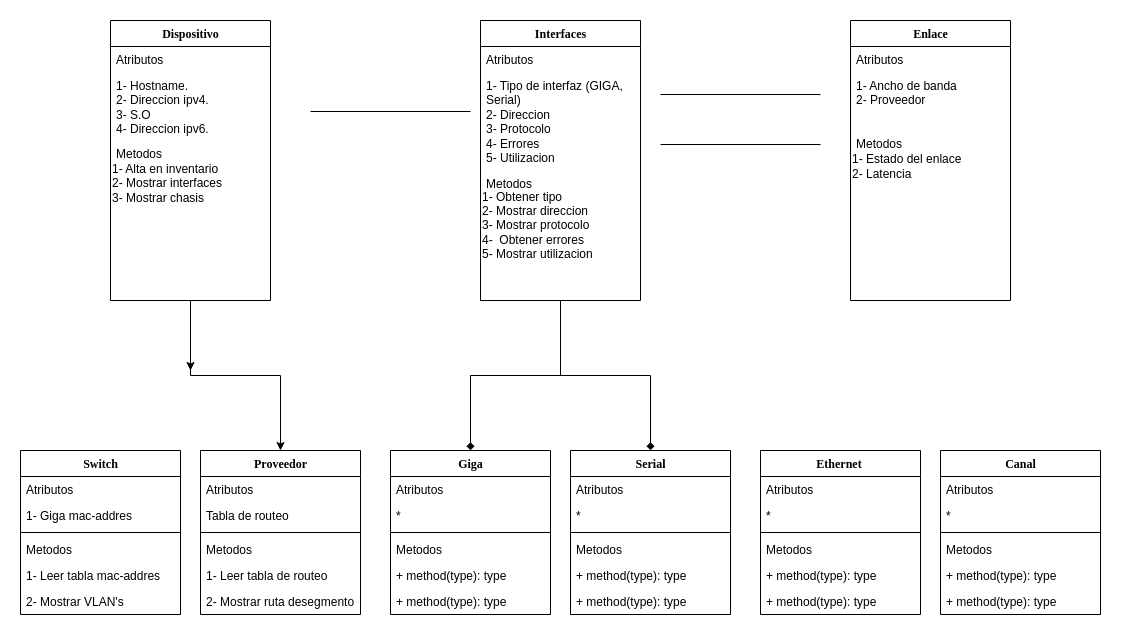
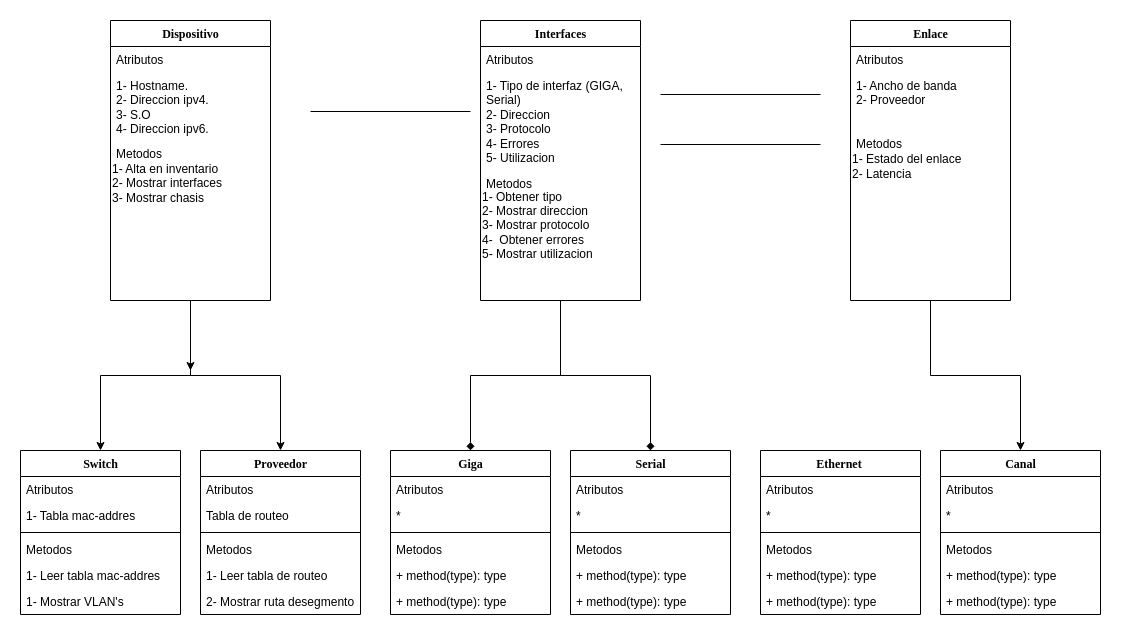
  <mxCell id="0" />
  <mxCell id="1" parent="0" />
  <mxCell id="2" style="edgeStyle=orthogonalEdgeStyle;rounded=0;orthogonalLoop=1;jettySize=auto;html=1;exitX=0.5;exitY=1;exitDx=0;exitDy=0;entryX=0.5;entryY=0;entryDx=0;entryDy=0;" parent="1" source="8" target="24" edge="1"><mxGeometry relative="1" as="geometry" /></mxCell>
+ <mxCell id="3" style="edgeStyle=orthogonalEdgeStyle;rounded=0;orthogonalLoop=1;jettySize=auto;html=1;exitX=0.5;exitY=1;exitDx=0;exitDy=0;" parent="1" source="8" target="31" edge="1"><mxGeometry relative="1" as="geometry" /></mxCell>
  <mxCell id="4" style="edgeStyle=orthogonalEdgeStyle;rounded=0;orthogonalLoop=1;jettySize=auto;html=1;exitX=0.5;exitY=1;exitDx=0;exitDy=0;entryX=0.5;entryY=0;entryDx=0;entryDy=0;endArrow=diamond;" parent="1" source="13" target="38" edge="1"><mxGeometry relative="1" as="geometry" /></mxCell>
  <mxCell id="5" style="edgeStyle=orthogonalEdgeStyle;rounded=0;orthogonalLoop=1;jettySize=auto;html=1;exitX=0.5;exitY=1;exitDx=0;exitDy=0;entryX=0.5;entryY=0;entryDx=0;entryDy=0;endArrow=diamond;" parent="1" source="13" target="45" edge="1"><mxGeometry relative="1" as="geometry" /></mxCell>
+ <mxCell id="6" style="edgeStyle=orthogonalEdgeStyle;rounded=0;orthogonalLoop=1;jettySize=auto;html=1;exitX=0.5;exitY=1;exitDx=0;exitDy=0;entryX=0.5;entryY=0;entryDx=0;entryDy=0;" parent="1" source="18" target="59" edge="1"><mxGeometry relative="1" as="geometry" /></mxCell>
  <mxCell id="7" value="" style="edgeStyle=orthogonalEdgeStyle;rounded=0;orthogonalLoop=1;jettySize=auto;html=1;" edge="1" parent="1" source="8"><mxGeometry relative="1" as="geometry"><mxPoint x="190" y="370" as="targetPoint" /></mxGeometry></mxCell>
  <mxCell id="8" value="Dispositivo" style="swimlane;html=1;fontStyle=1;align=center;verticalAlign=top;childLayout=stackLayout;horizontal=1;startSize=26;horizontalStack=0;resizeParent=1;resizeLast=0;collapsible=1;marginBottom=0;swimlaneFillColor=#ffffff;rounded=0;shadow=0;comic=0;labelBackgroundColor=none;strokeWidth=1;fillColor=none;fontFamily=Verdana;fontSize=12" parent="1" vertex="1"><mxGeometry x="110" y="20" width="160" height="280" as="geometry" /></mxCell>
  <mxCell id="9" value="&lt;span&gt;Atributos&lt;/span&gt;" style="text;html=1;strokeColor=none;fillColor=none;align=left;verticalAlign=top;spacingLeft=4;spacingRight=4;whiteSpace=wrap;overflow=hidden;rotatable=0;points=[[0,0.5],[1,0.5]];portConstraint=eastwest;" parent="8" vertex="1"><mxGeometry y="26" width="160" height="26" as="geometry" /></mxCell>
  <mxCell id="10" value="1- Hostname.&lt;br&gt;2- Direccion ipv4.&lt;br&gt;3- S.O&lt;br&gt;4- Direccion ipv6." style="text;html=1;strokeColor=none;fillColor=none;align=left;verticalAlign=top;spacingLeft=4;spacingRight=4;whiteSpace=wrap;overflow=hidden;rotatable=0;points=[[0,0.5],[1,0.5]];portConstraint=eastwest;" parent="8" vertex="1"><mxGeometry y="52" width="160" height="68" as="geometry" /></mxCell>
  <mxCell id="11" value="&lt;span&gt;Metodos&lt;/span&gt;" style="text;html=1;strokeColor=none;fillColor=none;align=left;verticalAlign=top;spacingLeft=4;spacingRight=4;whiteSpace=wrap;overflow=hidden;rotatable=0;points=[[0,0.5],[1,0.5]];portConstraint=eastwest;" parent="8" vertex="1"><mxGeometry y="120" width="160" height="26" as="geometry" /></mxCell>
  <mxCell id="12" value="1- Alta en inventario&lt;br&gt;2- Mostrar interfaces&lt;br&gt;3- Mostrar chasis" style="text;html=1;strokeColor=none;fillColor=none;align=left;verticalAlign=middle;whiteSpace=wrap;rounded=0;" vertex="1" parent="8"><mxGeometry y="146" width="160" height="34" as="geometry" /></mxCell>
  <mxCell id="13" value="Interfaces" style="swimlane;html=1;fontStyle=1;align=center;verticalAlign=top;childLayout=stackLayout;horizontal=1;startSize=26;horizontalStack=0;resizeParent=1;resizeLast=0;collapsible=1;marginBottom=0;swimlaneFillColor=#ffffff;rounded=0;shadow=0;comic=0;labelBackgroundColor=none;strokeWidth=1;fillColor=none;fontFamily=Verdana;fontSize=12" parent="1" vertex="1"><mxGeometry x="480" y="20" width="160" height="280" as="geometry" /></mxCell>
  <mxCell id="14" value="&lt;span&gt;Atributos&lt;/span&gt;" style="text;html=1;strokeColor=none;fillColor=none;align=left;verticalAlign=top;spacingLeft=4;spacingRight=4;whiteSpace=wrap;overflow=hidden;rotatable=0;points=[[0,0.5],[1,0.5]];portConstraint=eastwest;" parent="13" vertex="1"><mxGeometry y="26" width="160" height="26" as="geometry" /></mxCell>
  <mxCell id="15" value="1- Tipo de interfaz (GIGA, Serial)&lt;br&gt;2-&amp;nbsp;&lt;span style=&quot;text-align: center&quot;&gt;Direccion&lt;br&gt;3- Protocolo&lt;br&gt;&lt;/span&gt;&lt;span style=&quot;text-align: center&quot;&gt;4- Errores&lt;/span&gt;&lt;br style=&quot;text-align: center&quot;&gt;&lt;span style=&quot;text-align: center&quot;&gt;5- Utilizacion&lt;/span&gt;&lt;span style=&quot;text-align: center&quot;&gt;&lt;br&gt;&lt;/span&gt;" style="text;html=1;strokeColor=none;fillColor=none;align=left;verticalAlign=top;spacingLeft=4;spacingRight=4;whiteSpace=wrap;overflow=hidden;rotatable=0;points=[[0,0.5],[1,0.5]];portConstraint=eastwest;" parent="13" vertex="1"><mxGeometry y="52" width="160" height="98" as="geometry" /></mxCell>
  <mxCell id="16" value="&lt;span&gt;Metodos&lt;/span&gt;" style="text;html=1;strokeColor=none;fillColor=none;align=left;verticalAlign=top;spacingLeft=4;spacingRight=4;whiteSpace=wrap;overflow=hidden;rotatable=0;points=[[0,0.5],[1,0.5]];portConstraint=eastwest;" parent="13" vertex="1"><mxGeometry y="150" width="160" height="20" as="geometry" /></mxCell>
  <mxCell id="17" value="1- Obtener tipo&lt;br&gt;2- Mostrar direccion&lt;br&gt;3- Mostrar protocolo&lt;br&gt;4-&amp;nbsp; Obtener errores&lt;br&gt;5- Mostrar utilizacion" style="text;html=1;strokeColor=none;fillColor=none;align=left;verticalAlign=middle;whiteSpace=wrap;rounded=0;" vertex="1" parent="13"><mxGeometry y="170" width="160" height="70" as="geometry" /></mxCell>
  <mxCell id="18" value="Enlace" style="swimlane;html=1;fontStyle=1;align=center;verticalAlign=top;childLayout=stackLayout;horizontal=1;startSize=26;horizontalStack=0;resizeParent=1;resizeLast=0;collapsible=1;marginBottom=0;swimlaneFillColor=#ffffff;rounded=0;shadow=0;comic=0;labelBackgroundColor=none;strokeWidth=1;fillColor=none;fontFamily=Verdana;fontSize=12" parent="1" vertex="1"><mxGeometry x="850" y="20" width="160" height="280" as="geometry" /></mxCell>
  <mxCell id="19" value="&lt;span&gt;Atributos&lt;/span&gt;" style="text;html=1;strokeColor=none;fillColor=none;align=left;verticalAlign=top;spacingLeft=4;spacingRight=4;whiteSpace=wrap;overflow=hidden;rotatable=0;points=[[0,0.5],[1,0.5]];portConstraint=eastwest;" parent="18" vertex="1"><mxGeometry y="26" width="160" height="26" as="geometry" /></mxCell>
  <mxCell id="20" value="1- Ancho de banda&lt;br&gt;2- Proveedor&lt;br&gt;" style="text;html=1;strokeColor=none;fillColor=none;align=left;verticalAlign=top;spacingLeft=4;spacingRight=4;whiteSpace=wrap;overflow=hidden;rotatable=0;points=[[0,0.5],[1,0.5]];portConstraint=eastwest;" parent="18" vertex="1"><mxGeometry y="52" width="160" height="58" as="geometry" /></mxCell>
  <mxCell id="21" value="&lt;span&gt;Metodos&lt;br&gt;&lt;/span&gt;" style="text;html=1;strokeColor=none;fillColor=none;align=left;verticalAlign=top;spacingLeft=4;spacingRight=4;whiteSpace=wrap;overflow=hidden;rotatable=0;points=[[0,0.5],[1,0.5]];portConstraint=eastwest;" parent="18" vertex="1"><mxGeometry y="110" width="160" height="26" as="geometry" /></mxCell>
  <mxCell id="22" value="1- Estado del enlace&lt;br&gt;2- Latencia" style="text;html=1;strokeColor=none;fillColor=none;align=left;verticalAlign=middle;whiteSpace=wrap;rounded=0;" vertex="1" parent="18"><mxGeometry y="136" width="160" height="20" as="geometry" /></mxCell>
  <mxCell id="23" value="" style="line;html=1;strokeWidth=1;fillColor=none;align=left;verticalAlign=middle;spacingTop=-1;spacingLeft=3;spacingRight=3;rotatable=0;labelPosition=right;points=[];portConstraint=eastwest;" parent="1" vertex="1"><mxGeometry x="310" y="107" width="160" height="8" as="geometry" /></mxCell>
  <mxCell id="24" value="Proveedor" style="swimlane;html=1;fontStyle=1;align=center;verticalAlign=top;childLayout=stackLayout;horizontal=1;startSize=26;horizontalStack=0;resizeParent=1;resizeLast=0;collapsible=1;marginBottom=0;swimlaneFillColor=#ffffff;rounded=0;shadow=0;comic=0;labelBackgroundColor=none;strokeWidth=1;fillColor=none;fontFamily=Verdana;fontSize=12" parent="1" vertex="1"><mxGeometry x="200" y="450" width="160" height="164" as="geometry" /></mxCell>
  <mxCell id="25" value="Atributos" style="text;html=1;strokeColor=none;fillColor=none;align=left;verticalAlign=top;spacingLeft=4;spacingRight=4;whiteSpace=wrap;overflow=hidden;rotatable=0;points=[[0,0.5],[1,0.5]];portConstraint=eastwest;" parent="24" vertex="1"><mxGeometry y="26" width="160" height="26" as="geometry" /></mxCell>
  <mxCell id="26" value="Tabla de routeo" style="text;html=1;strokeColor=none;fillColor=none;align=left;verticalAlign=top;spacingLeft=4;spacingRight=4;whiteSpace=wrap;overflow=hidden;rotatable=0;points=[[0,0.5],[1,0.5]];portConstraint=eastwest;" parent="24" vertex="1"><mxGeometry y="52" width="160" height="26" as="geometry" /></mxCell>
  <mxCell id="27" value="" style="line;html=1;strokeWidth=1;fillColor=none;align=left;verticalAlign=middle;spacingTop=-1;spacingLeft=3;spacingRight=3;rotatable=0;labelPosition=right;points=[];portConstraint=eastwest;" parent="24" vertex="1"><mxGeometry y="78" width="160" height="8" as="geometry" /></mxCell>
  <mxCell id="28" value="&lt;span&gt;Metodos&lt;/span&gt;" style="text;html=1;strokeColor=none;fillColor=none;align=left;verticalAlign=top;spacingLeft=4;spacingRight=4;whiteSpace=wrap;overflow=hidden;rotatable=0;points=[[0,0.5],[1,0.5]];portConstraint=eastwest;" parent="24" vertex="1"><mxGeometry y="86" width="160" height="26" as="geometry" /></mxCell>
  <mxCell id="29" value="1- Leer tabla de routeo" style="text;html=1;strokeColor=none;fillColor=none;align=left;verticalAlign=top;spacingLeft=4;spacingRight=4;whiteSpace=wrap;overflow=hidden;rotatable=0;points=[[0,0.5],[1,0.5]];portConstraint=eastwest;" parent="24" vertex="1"><mxGeometry y="112" width="160" height="26" as="geometry" /></mxCell>
  <mxCell id="30" value="2- Mostrar ruta desegmento" style="text;html=1;strokeColor=none;fillColor=none;align=left;verticalAlign=top;spacingLeft=4;spacingRight=4;whiteSpace=wrap;overflow=hidden;rotatable=0;points=[[0,0.5],[1,0.5]];portConstraint=eastwest;" parent="24" vertex="1"><mxGeometry y="138" width="160" height="26" as="geometry" /></mxCell>
  <mxCell id="31" value="Switch" style="swimlane;html=1;fontStyle=1;align=center;verticalAlign=top;childLayout=stackLayout;horizontal=1;startSize=26;horizontalStack=0;resizeParent=1;resizeLast=0;collapsible=1;marginBottom=0;swimlaneFillColor=#ffffff;rounded=0;shadow=0;comic=0;labelBackgroundColor=none;strokeWidth=1;fillColor=none;fontFamily=Verdana;fontSize=12" parent="1" vertex="1"><mxGeometry x="20" y="450" width="160" height="164" as="geometry" /></mxCell>
  <mxCell id="32" value="Atributos" style="text;html=1;strokeColor=none;fillColor=none;align=left;verticalAlign=top;spacingLeft=4;spacingRight=4;whiteSpace=wrap;overflow=hidden;rotatable=0;points=[[0,0.5],[1,0.5]];portConstraint=eastwest;" parent="31" vertex="1"><mxGeometry y="26" width="160" height="26" as="geometry" /></mxCell>
- <mxCell id="33" value="1- Giga mac-addres" style="text;html=1;strokeColor=none;fillColor=none;align=left;verticalAlign=top;spacingLeft=4;spacingRight=4;whiteSpace=wrap;overflow=hidden;rotatable=0;points=[[0,0.5],[1,0.5]];portConstraint=eastwest;" parent="31" vertex="1"><mxGeometry y="52" width="160" height="26" as="geometry" /></mxCell>
+ <mxCell id="33" value="1- Tabla mac-addres" style="text;html=1;strokeColor=none;fillColor=none;align=left;verticalAlign=top;spacingLeft=4;spacingRight=4;whiteSpace=wrap;overflow=hidden;rotatable=0;points=[[0,0.5],[1,0.5]];portConstraint=eastwest;" parent="31" vertex="1"><mxGeometry y="52" width="160" height="26" as="geometry" /></mxCell>
  <mxCell id="34" value="" style="line;html=1;strokeWidth=1;fillColor=none;align=left;verticalAlign=middle;spacingTop=-1;spacingLeft=3;spacingRight=3;rotatable=0;labelPosition=right;points=[];portConstraint=eastwest;" parent="31" vertex="1"><mxGeometry y="78" width="160" height="8" as="geometry" /></mxCell>
  <mxCell id="35" value="Metodos" style="text;html=1;strokeColor=none;fillColor=none;align=left;verticalAlign=top;spacingLeft=4;spacingRight=4;whiteSpace=wrap;overflow=hidden;rotatable=0;points=[[0,0.5],[1,0.5]];portConstraint=eastwest;" parent="31" vertex="1"><mxGeometry y="86" width="160" height="26" as="geometry" /></mxCell>
  <mxCell id="36" value="1- Leer tabla mac-addres" style="text;html=1;strokeColor=none;fillColor=none;align=left;verticalAlign=top;spacingLeft=4;spacingRight=4;whiteSpace=wrap;overflow=hidden;rotatable=0;points=[[0,0.5],[1,0.5]];portConstraint=eastwest;" parent="31" vertex="1"><mxGeometry y="112" width="160" height="26" as="geometry" /></mxCell>
- <mxCell id="37" value="2- Mostrar VLAN's" style="text;html=1;strokeColor=none;fillColor=none;align=left;verticalAlign=top;spacingLeft=4;spacingRight=4;whiteSpace=wrap;overflow=hidden;rotatable=0;points=[[0,0.5],[1,0.5]];portConstraint=eastwest;" parent="31" vertex="1"><mxGeometry y="138" width="160" height="26" as="geometry" /></mxCell>
+ <mxCell id="37" value="1- Mostrar VLAN's" style="text;html=1;strokeColor=none;fillColor=none;align=left;verticalAlign=top;spacingLeft=4;spacingRight=4;whiteSpace=wrap;overflow=hidden;rotatable=0;points=[[0,0.5],[1,0.5]];portConstraint=eastwest;" parent="31" vertex="1"><mxGeometry y="138" width="160" height="26" as="geometry" /></mxCell>
  <mxCell id="38" value="Giga" style="swimlane;html=1;fontStyle=1;align=center;verticalAlign=top;childLayout=stackLayout;horizontal=1;startSize=26;horizontalStack=0;resizeParent=1;resizeLast=0;collapsible=1;marginBottom=0;swimlaneFillColor=#ffffff;rounded=0;shadow=0;comic=0;labelBackgroundColor=none;strokeWidth=1;fillColor=none;fontFamily=Verdana;fontSize=12" parent="1" vertex="1"><mxGeometry x="390" y="450" width="160" height="164" as="geometry" /></mxCell>
  <mxCell id="39" value="Atributos" style="text;html=1;strokeColor=none;fillColor=none;align=left;verticalAlign=top;spacingLeft=4;spacingRight=4;whiteSpace=wrap;overflow=hidden;rotatable=0;points=[[0,0.5],[1,0.5]];portConstraint=eastwest;" parent="38" vertex="1"><mxGeometry y="26" width="160" height="26" as="geometry" /></mxCell>
  <mxCell id="40" value="*" style="text;html=1;strokeColor=none;fillColor=none;align=left;verticalAlign=top;spacingLeft=4;spacingRight=4;whiteSpace=wrap;overflow=hidden;rotatable=0;points=[[0,0.5],[1,0.5]];portConstraint=eastwest;" parent="38" vertex="1"><mxGeometry y="52" width="160" height="26" as="geometry" /></mxCell>
  <mxCell id="41" value="" style="line;html=1;strokeWidth=1;fillColor=none;align=left;verticalAlign=middle;spacingTop=-1;spacingLeft=3;spacingRight=3;rotatable=0;labelPosition=right;points=[];portConstraint=eastwest;" parent="38" vertex="1"><mxGeometry y="78" width="160" height="8" as="geometry" /></mxCell>
  <mxCell id="42" value="&lt;span&gt;Metodos&lt;/span&gt;" style="text;html=1;strokeColor=none;fillColor=none;align=left;verticalAlign=top;spacingLeft=4;spacingRight=4;whiteSpace=wrap;overflow=hidden;rotatable=0;points=[[0,0.5],[1,0.5]];portConstraint=eastwest;" parent="38" vertex="1"><mxGeometry y="86" width="160" height="26" as="geometry" /></mxCell>
  <mxCell id="43" value="+ method(type): type" style="text;html=1;strokeColor=none;fillColor=none;align=left;verticalAlign=top;spacingLeft=4;spacingRight=4;whiteSpace=wrap;overflow=hidden;rotatable=0;points=[[0,0.5],[1,0.5]];portConstraint=eastwest;" parent="38" vertex="1"><mxGeometry y="112" width="160" height="26" as="geometry" /></mxCell>
  <mxCell id="44" value="+ method(type): type" style="text;html=1;strokeColor=none;fillColor=none;align=left;verticalAlign=top;spacingLeft=4;spacingRight=4;whiteSpace=wrap;overflow=hidden;rotatable=0;points=[[0,0.5],[1,0.5]];portConstraint=eastwest;" parent="38" vertex="1"><mxGeometry y="138" width="160" height="26" as="geometry" /></mxCell>
  <mxCell id="45" value="Serial" style="swimlane;html=1;fontStyle=1;align=center;verticalAlign=top;childLayout=stackLayout;horizontal=1;startSize=26;horizontalStack=0;resizeParent=1;resizeLast=0;collapsible=1;marginBottom=0;swimlaneFillColor=#ffffff;rounded=0;shadow=0;comic=0;labelBackgroundColor=none;strokeWidth=1;fillColor=none;fontFamily=Verdana;fontSize=12" parent="1" vertex="1"><mxGeometry x="570" y="450" width="160" height="164" as="geometry" /></mxCell>
  <mxCell id="46" value="Atributos" style="text;html=1;strokeColor=none;fillColor=none;align=left;verticalAlign=top;spacingLeft=4;spacingRight=4;whiteSpace=wrap;overflow=hidden;rotatable=0;points=[[0,0.5],[1,0.5]];portConstraint=eastwest;" parent="45" vertex="1"><mxGeometry y="26" width="160" height="26" as="geometry" /></mxCell>
  <mxCell id="47" value="*" style="text;html=1;strokeColor=none;fillColor=none;align=left;verticalAlign=top;spacingLeft=4;spacingRight=4;whiteSpace=wrap;overflow=hidden;rotatable=0;points=[[0,0.5],[1,0.5]];portConstraint=eastwest;" parent="45" vertex="1"><mxGeometry y="52" width="160" height="26" as="geometry" /></mxCell>
  <mxCell id="48" value="" style="line;html=1;strokeWidth=1;fillColor=none;align=left;verticalAlign=middle;spacingTop=-1;spacingLeft=3;spacingRight=3;rotatable=0;labelPosition=right;points=[];portConstraint=eastwest;" parent="45" vertex="1"><mxGeometry y="78" width="160" height="8" as="geometry" /></mxCell>
  <mxCell id="49" value="&lt;span&gt;Metodos&lt;/span&gt;" style="text;html=1;strokeColor=none;fillColor=none;align=left;verticalAlign=top;spacingLeft=4;spacingRight=4;whiteSpace=wrap;overflow=hidden;rotatable=0;points=[[0,0.5],[1,0.5]];portConstraint=eastwest;" parent="45" vertex="1"><mxGeometry y="86" width="160" height="26" as="geometry" /></mxCell>
  <mxCell id="50" value="+ method(type): type" style="text;html=1;strokeColor=none;fillColor=none;align=left;verticalAlign=top;spacingLeft=4;spacingRight=4;whiteSpace=wrap;overflow=hidden;rotatable=0;points=[[0,0.5],[1,0.5]];portConstraint=eastwest;" parent="45" vertex="1"><mxGeometry y="112" width="160" height="26" as="geometry" /></mxCell>
  <mxCell id="51" value="+ method(type): type" style="text;html=1;strokeColor=none;fillColor=none;align=left;verticalAlign=top;spacingLeft=4;spacingRight=4;whiteSpace=wrap;overflow=hidden;rotatable=0;points=[[0,0.5],[1,0.5]];portConstraint=eastwest;" parent="45" vertex="1"><mxGeometry y="138" width="160" height="26" as="geometry" /></mxCell>
  <mxCell id="52" value="Ethernet&amp;nbsp;" style="swimlane;html=1;fontStyle=1;align=center;verticalAlign=top;childLayout=stackLayout;horizontal=1;startSize=26;horizontalStack=0;resizeParent=1;resizeLast=0;collapsible=1;marginBottom=0;swimlaneFillColor=#ffffff;rounded=0;shadow=0;comic=0;labelBackgroundColor=none;strokeWidth=1;fillColor=none;fontFamily=Verdana;fontSize=12" parent="1" vertex="1"><mxGeometry x="760" y="450" width="160" height="164" as="geometry" /></mxCell>
  <mxCell id="53" value="Atributos" style="text;html=1;strokeColor=none;fillColor=none;align=left;verticalAlign=top;spacingLeft=4;spacingRight=4;whiteSpace=wrap;overflow=hidden;rotatable=0;points=[[0,0.5],[1,0.5]];portConstraint=eastwest;" parent="52" vertex="1"><mxGeometry y="26" width="160" height="26" as="geometry" /></mxCell>
  <mxCell id="54" value="*" style="text;html=1;strokeColor=none;fillColor=none;align=left;verticalAlign=top;spacingLeft=4;spacingRight=4;whiteSpace=wrap;overflow=hidden;rotatable=0;points=[[0,0.5],[1,0.5]];portConstraint=eastwest;" parent="52" vertex="1"><mxGeometry y="52" width="160" height="26" as="geometry" /></mxCell>
  <mxCell id="55" value="" style="line;html=1;strokeWidth=1;fillColor=none;align=left;verticalAlign=middle;spacingTop=-1;spacingLeft=3;spacingRight=3;rotatable=0;labelPosition=right;points=[];portConstraint=eastwest;" parent="52" vertex="1"><mxGeometry y="78" width="160" height="8" as="geometry" /></mxCell>
  <mxCell id="56" value="&lt;span&gt;Metodos&lt;/span&gt;" style="text;html=1;strokeColor=none;fillColor=none;align=left;verticalAlign=top;spacingLeft=4;spacingRight=4;whiteSpace=wrap;overflow=hidden;rotatable=0;points=[[0,0.5],[1,0.5]];portConstraint=eastwest;" parent="52" vertex="1"><mxGeometry y="86" width="160" height="26" as="geometry" /></mxCell>
  <mxCell id="57" value="+ method(type): type" style="text;html=1;strokeColor=none;fillColor=none;align=left;verticalAlign=top;spacingLeft=4;spacingRight=4;whiteSpace=wrap;overflow=hidden;rotatable=0;points=[[0,0.5],[1,0.5]];portConstraint=eastwest;" parent="52" vertex="1"><mxGeometry y="112" width="160" height="26" as="geometry" /></mxCell>
  <mxCell id="58" value="+ method(type): type" style="text;html=1;strokeColor=none;fillColor=none;align=left;verticalAlign=top;spacingLeft=4;spacingRight=4;whiteSpace=wrap;overflow=hidden;rotatable=0;points=[[0,0.5],[1,0.5]];portConstraint=eastwest;" parent="52" vertex="1"><mxGeometry y="138" width="160" height="26" as="geometry" /></mxCell>
  <mxCell id="59" value="Canal" style="swimlane;html=1;fontStyle=1;align=center;verticalAlign=top;childLayout=stackLayout;horizontal=1;startSize=26;horizontalStack=0;resizeParent=1;resizeLast=0;collapsible=1;marginBottom=0;swimlaneFillColor=#ffffff;rounded=0;shadow=0;comic=0;labelBackgroundColor=none;strokeWidth=1;fillColor=none;fontFamily=Verdana;fontSize=12" parent="1" vertex="1"><mxGeometry x="940" y="450" width="160" height="164" as="geometry" /></mxCell>
  <mxCell id="60" value="Atributos" style="text;html=1;strokeColor=none;fillColor=none;align=left;verticalAlign=top;spacingLeft=4;spacingRight=4;whiteSpace=wrap;overflow=hidden;rotatable=0;points=[[0,0.5],[1,0.5]];portConstraint=eastwest;" parent="59" vertex="1"><mxGeometry y="26" width="160" height="26" as="geometry" /></mxCell>
  <mxCell id="61" value="*" style="text;html=1;strokeColor=none;fillColor=none;align=left;verticalAlign=top;spacingLeft=4;spacingRight=4;whiteSpace=wrap;overflow=hidden;rotatable=0;points=[[0,0.5],[1,0.5]];portConstraint=eastwest;" parent="59" vertex="1"><mxGeometry y="52" width="160" height="26" as="geometry" /></mxCell>
  <mxCell id="62" value="" style="line;html=1;strokeWidth=1;fillColor=none;align=left;verticalAlign=middle;spacingTop=-1;spacingLeft=3;spacingRight=3;rotatable=0;labelPosition=right;points=[];portConstraint=eastwest;" parent="59" vertex="1"><mxGeometry y="78" width="160" height="8" as="geometry" /></mxCell>
  <mxCell id="63" value="&lt;span&gt;Metodos&lt;/span&gt;" style="text;html=1;strokeColor=none;fillColor=none;align=left;verticalAlign=top;spacingLeft=4;spacingRight=4;whiteSpace=wrap;overflow=hidden;rotatable=0;points=[[0,0.5],[1,0.5]];portConstraint=eastwest;" parent="59" vertex="1"><mxGeometry y="86" width="160" height="26" as="geometry" /></mxCell>
  <mxCell id="64" value="+ method(type): type" style="text;html=1;strokeColor=none;fillColor=none;align=left;verticalAlign=top;spacingLeft=4;spacingRight=4;whiteSpace=wrap;overflow=hidden;rotatable=0;points=[[0,0.5],[1,0.5]];portConstraint=eastwest;" parent="59" vertex="1"><mxGeometry y="112" width="160" height="26" as="geometry" /></mxCell>
  <mxCell id="65" value="+ method(type): type" style="text;html=1;strokeColor=none;fillColor=none;align=left;verticalAlign=top;spacingLeft=4;spacingRight=4;whiteSpace=wrap;overflow=hidden;rotatable=0;points=[[0,0.5],[1,0.5]];portConstraint=eastwest;" parent="59" vertex="1"><mxGeometry y="138" width="160" height="26" as="geometry" /></mxCell>
  <mxCell id="66" value="" style="line;html=1;strokeWidth=1;fillColor=none;align=left;verticalAlign=middle;spacingTop=-1;spacingLeft=3;spacingRight=3;rotatable=0;labelPosition=right;points=[];portConstraint=eastwest;" parent="1" vertex="1"><mxGeometry x="660" y="90" width="160" height="8" as="geometry" /></mxCell>
  <mxCell id="67" value="" style="line;html=1;strokeWidth=1;fillColor=none;align=left;verticalAlign=middle;spacingTop=-1;spacingLeft=3;spacingRight=3;rotatable=0;labelPosition=right;points=[];portConstraint=eastwest;" parent="1" vertex="1"><mxGeometry x="660" y="140" width="160" height="8" as="geometry" /></mxCell>
